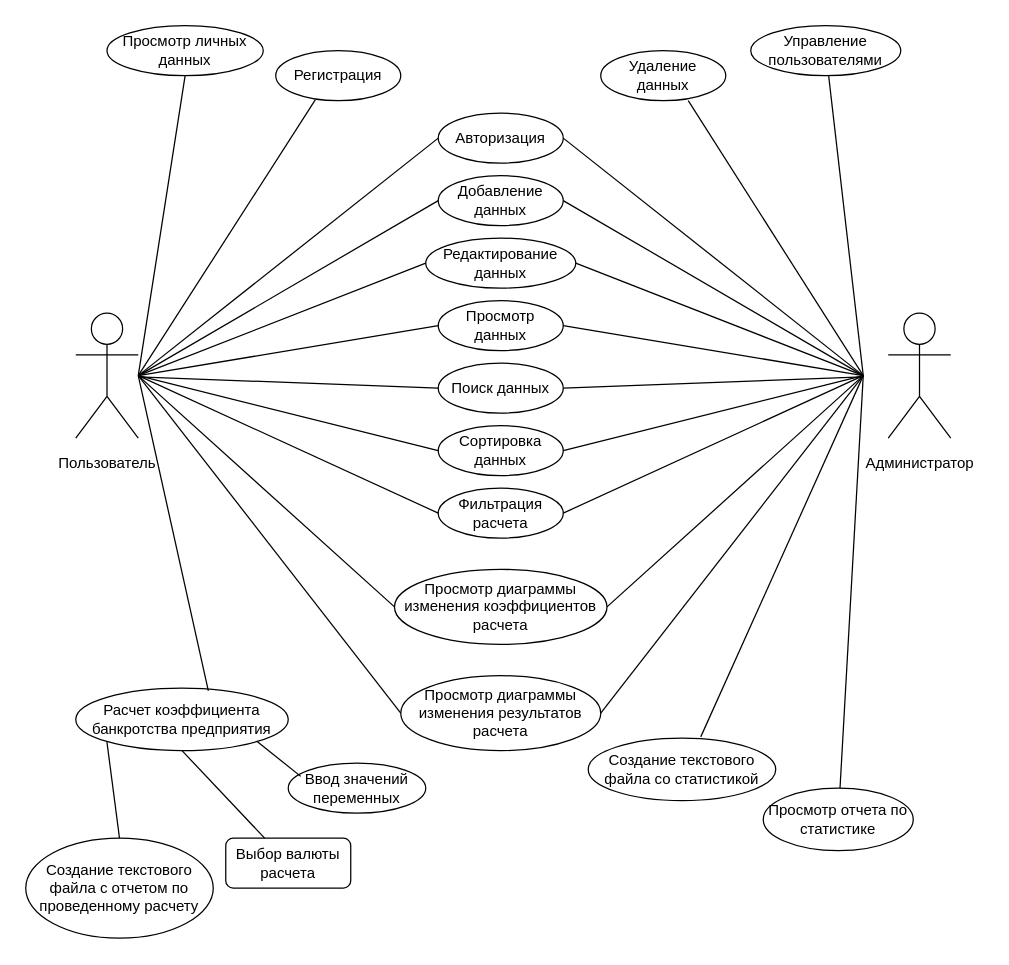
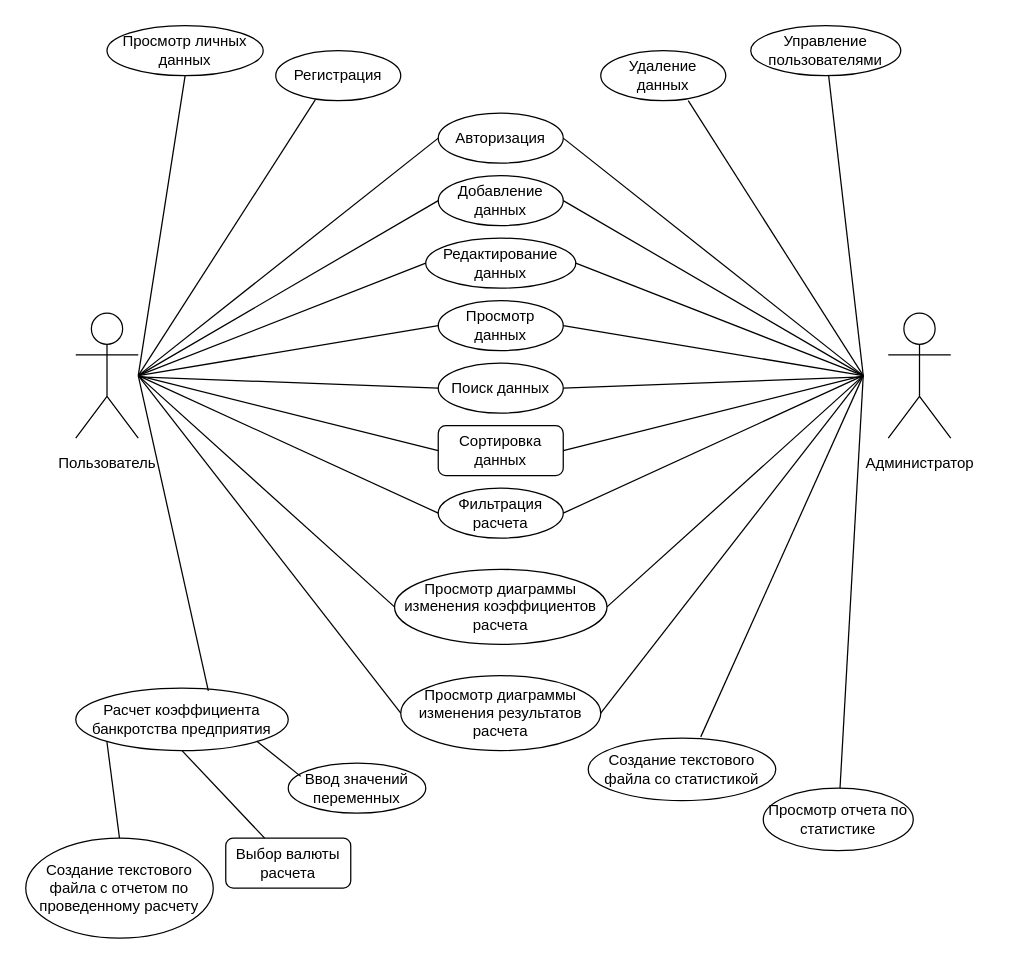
  <mxCell id="0" />
  <mxCell id="1" parent="0" />
  <mxCell id="2" value="Actor" style="shape=umlActor;verticalLabelPosition=bottom;verticalAlign=top;html=1;outlineConnect=0;shadow=0;noLabel=1;fontColor=none;" vertex="1" parent="1"><mxGeometry x="710" y="250" width="50" height="100" as="geometry" /></mxCell>
  <mxCell id="3" value="Пользователь" style="text;html=1;align=center;verticalAlign=middle;resizable=0;points=[];autosize=1;fontFamily=Helvetica;fontColor=none;" vertex="1" parent="1"><mxGeometry x="40" y="360" width="90" height="20" as="geometry" /></mxCell>
  <mxCell id="4" value="Администратор" style="text;html=1;align=center;verticalAlign=middle;resizable=0;points=[];autosize=1;fontFamily=Helvetica;fontColor=none;" vertex="1" parent="1"><mxGeometry x="685" y="360" width="100" height="20" as="geometry" /></mxCell>
  <mxCell id="5" value="Авторизация" style="ellipse;whiteSpace=wrap;html=1;shadow=0;fillColor=#ffffff;gradientColor=none;fontFamily=Helvetica;fontColor=none;" vertex="1" parent="1"><mxGeometry x="350" y="90" width="100" height="40" as="geometry" /></mxCell>
  <mxCell id="6" value="Регистрация" style="ellipse;whiteSpace=wrap;html=1;shadow=0;fillColor=#ffffff;gradientColor=none;fontFamily=Helvetica;fontColor=none;" vertex="1" parent="1"><mxGeometry x="220" y="40" width="100" height="40" as="geometry" /></mxCell>
  <mxCell id="7" value="Добавление&lt;br&gt;данных" style="ellipse;whiteSpace=wrap;html=1;shadow=0;fillColor=#ffffff;gradientColor=none;fontFamily=Helvetica;fontColor=none;" vertex="1" parent="1"><mxGeometry x="350" y="140" width="100" height="40" as="geometry" /></mxCell>
  <mxCell id="8" value="Редактирование&lt;br&gt;данных" style="ellipse;whiteSpace=wrap;html=1;shadow=0;fillColor=#ffffff;gradientColor=none;fontFamily=Helvetica;fontColor=none;" vertex="1" parent="1"><mxGeometry x="340" y="190" width="120" height="40" as="geometry" /></mxCell>
  <mxCell id="9" value="Просмотр&lt;br&gt;данных" style="ellipse;whiteSpace=wrap;html=1;shadow=0;fillColor=#ffffff;gradientColor=none;fontFamily=Helvetica;fontColor=none;" vertex="1" parent="1"><mxGeometry x="350" y="240" width="100" height="40" as="geometry" /></mxCell>
  <mxCell id="10" value="Удаление&lt;br&gt;данных" style="ellipse;whiteSpace=wrap;html=1;shadow=0;fillColor=#ffffff;gradientColor=none;fontFamily=Helvetica;fontColor=none;" vertex="1" parent="1"><mxGeometry x="480" y="40" width="100" height="40" as="geometry" /></mxCell>
  <mxCell id="11" value="Поиск данных" style="ellipse;whiteSpace=wrap;html=1;shadow=0;fillColor=#ffffff;gradientColor=none;fontFamily=Helvetica;fontColor=none;" vertex="1" parent="1"><mxGeometry x="350" y="290" width="100" height="40" as="geometry" /></mxCell>
- <mxCell id="12" value="Сортировка&lt;br&gt;данных" style="ellipse;whiteSpace=wrap;html=1;shadow=0;fillColor=#ffffff;gradientColor=none;fontFamily=Helvetica;fontColor=none;" vertex="1" parent="1"><mxGeometry x="350" y="340" width="100" height="40" as="geometry" /></mxCell>
+ <mxCell id="12" value="Сортировка&lt;br&gt;данных" style="whiteSpace=wrap;html=1;shadow=0;fillColor=#ffffff;gradientColor=none;fontFamily=Helvetica;fontColor=none;rounded=1;" vertex="1" parent="1"><mxGeometry x="350" y="340" width="100" height="40" as="geometry" /></mxCell>
  <mxCell id="13" value="Фильтрация&lt;br&gt;расчета" style="ellipse;whiteSpace=wrap;html=1;shadow=0;fillColor=#ffffff;gradientColor=none;fontFamily=Helvetica;fontColor=none;" vertex="1" parent="1"><mxGeometry x="350" y="390" width="100" height="40" as="geometry" /></mxCell>
  <mxCell id="14" value="Управление пользователями" style="ellipse;whiteSpace=wrap;html=1;shadow=0;fillColor=#ffffff;gradientColor=none;fontFamily=Helvetica;fontColor=none;" vertex="1" parent="1"><mxGeometry x="600" y="20" width="120" height="40" as="geometry" /></mxCell>
  <mxCell id="15" value="Просмотр отчета по статистике" style="ellipse;whiteSpace=wrap;html=1;shadow=0;fillColor=#ffffff;gradientColor=none;fontFamily=Helvetica;fontColor=none;" vertex="1" parent="1"><mxGeometry x="610" y="630" width="120" height="50" as="geometry" /></mxCell>
  <mxCell id="16" value="Создание текстового файла со статистикой" style="ellipse;whiteSpace=wrap;html=1;shadow=0;fillColor=#ffffff;gradientColor=none;fontFamily=Helvetica;fontColor=none;" vertex="1" parent="1"><mxGeometry x="470" y="590" width="150" height="50" as="geometry" /></mxCell>
  <mxCell id="17" value="Просмотр личных данных" style="ellipse;whiteSpace=wrap;html=1;shadow=0;fillColor=#ffffff;gradientColor=none;fontFamily=Helvetica;fontColor=none;" vertex="1" parent="1"><mxGeometry x="85" y="20" width="125" height="40" as="geometry" /></mxCell>
  <mxCell id="18" value="Создание текстового файла с отчетом по проведенному расчету" style="ellipse;whiteSpace=wrap;html=1;shadow=0;fillColor=#ffffff;gradientColor=none;fontFamily=Helvetica;fontColor=none;" vertex="1" parent="1"><mxGeometry x="20" y="670" width="150" height="80" as="geometry" /></mxCell>
  <mxCell id="19" value="Расчет коэффициента банкротства предприятия" style="ellipse;whiteSpace=wrap;html=1;shadow=0;fillColor=#ffffff;gradientColor=none;fontFamily=Helvetica;fontColor=none;" vertex="1" parent="1"><mxGeometry x="60" y="550" width="170" height="50" as="geometry" /></mxCell>
  <mxCell id="20" value="Ввод значений переменных" style="ellipse;whiteSpace=wrap;html=1;shadow=0;fillColor=#ffffff;gradientColor=none;fontFamily=Helvetica;fontColor=none;" vertex="1" parent="1"><mxGeometry x="230" y="610" width="110" height="40" as="geometry" /></mxCell>
  <mxCell id="21" value="Выбор валюты расчета" style="whiteSpace=wrap;html=1;shadow=0;fillColor=#ffffff;gradientColor=none;fontFamily=Helvetica;fontColor=none;rounded=1;" vertex="1" parent="1"><mxGeometry x="180" y="670" width="100" height="40" as="geometry" /></mxCell>
  <mxCell id="22" value="Просмотр диаграммы изменения коэффициентов расчета" style="ellipse;whiteSpace=wrap;html=1;shadow=0;fillColor=#ffffff;gradientColor=none;fontFamily=Helvetica;fontColor=none;" vertex="1" parent="1"><mxGeometry x="315" y="455" width="170" height="60" as="geometry" /></mxCell>
  <mxCell id="23" value="Просмотр диаграммы изменения результатов расчета" style="ellipse;whiteSpace=wrap;html=1;shadow=0;fillColor=#ffffff;gradientColor=none;fontFamily=Helvetica;fontColor=none;" vertex="1" parent="1"><mxGeometry x="320" y="540" width="160" height="60" as="geometry" /></mxCell>
  <mxCell id="24" value="Actor" style="shape=umlActor;verticalLabelPosition=bottom;verticalAlign=top;html=1;outlineConnect=0;shadow=0;noLabel=1;fontColor=none;" vertex="1" parent="1"><mxGeometry x="60" y="250" width="50" height="100" as="geometry" /></mxCell>
  <mxCell id="25" value="" style="endArrow=none;html=1;fontFamily=Helvetica;fontColor=none;entryX=0;entryY=0.5;entryDx=0;entryDy=0;" edge="1" parent="1" target="11"><mxGeometry width="50" height="50" relative="1" as="geometry"><mxPoint x="110" y="301" as="sourcePoint" /><mxPoint x="180" y="280" as="targetPoint" /></mxGeometry></mxCell>
  <mxCell id="26" value="" style="endArrow=none;html=1;fontFamily=Helvetica;fontColor=none;entryX=0;entryY=0.5;entryDx=0;entryDy=0;" edge="1" parent="1" target="9"><mxGeometry width="50" height="50" relative="1" as="geometry"><mxPoint x="110" y="300" as="sourcePoint" /><mxPoint x="360" y="320" as="targetPoint" /></mxGeometry></mxCell>
  <mxCell id="27" value="" style="endArrow=none;html=1;fontFamily=Helvetica;fontColor=none;entryX=0;entryY=0.5;entryDx=0;entryDy=0;" edge="1" parent="1" target="12"><mxGeometry width="50" height="50" relative="1" as="geometry"><mxPoint x="110" y="300" as="sourcePoint" /><mxPoint x="370" y="330" as="targetPoint" /></mxGeometry></mxCell>
  <mxCell id="28" value="" style="endArrow=none;html=1;fontFamily=Helvetica;fontColor=none;entryX=0;entryY=0.5;entryDx=0;entryDy=0;" edge="1" parent="1" target="8"><mxGeometry width="50" height="50" relative="1" as="geometry"><mxPoint x="110" y="300" as="sourcePoint" /><mxPoint x="380" y="340" as="targetPoint" /></mxGeometry></mxCell>
  <mxCell id="29" value="" style="endArrow=none;html=1;fontFamily=Helvetica;fontColor=none;entryX=0;entryY=0.5;entryDx=0;entryDy=0;" edge="1" parent="1" target="7"><mxGeometry width="50" height="50" relative="1" as="geometry"><mxPoint x="110" y="300" as="sourcePoint" /><mxPoint x="390" y="350" as="targetPoint" /></mxGeometry></mxCell>
  <mxCell id="30" value="" style="endArrow=none;html=1;fontFamily=Helvetica;fontColor=none;entryX=0;entryY=0.5;entryDx=0;entryDy=0;" edge="1" parent="1" target="13"><mxGeometry width="50" height="50" relative="1" as="geometry"><mxPoint x="110" y="300" as="sourcePoint" /><mxPoint x="400" y="360" as="targetPoint" /></mxGeometry></mxCell>
  <mxCell id="31" value="" style="endArrow=none;html=1;fontFamily=Helvetica;fontColor=none;entryX=0.316;entryY=0.985;entryDx=0;entryDy=0;entryPerimeter=0;" edge="1" parent="1" target="6"><mxGeometry width="50" height="50" relative="1" as="geometry"><mxPoint x="110" y="300" as="sourcePoint" /><mxPoint x="410" y="370" as="targetPoint" /></mxGeometry></mxCell>
  <mxCell id="32" value="" style="endArrow=none;html=1;fontFamily=Helvetica;fontColor=none;entryX=0;entryY=0.5;entryDx=0;entryDy=0;" edge="1" parent="1" target="5"><mxGeometry width="50" height="50" relative="1" as="geometry"><mxPoint x="110" y="300" as="sourcePoint" /><mxPoint x="420" y="380" as="targetPoint" /></mxGeometry></mxCell>
  <mxCell id="33" value="" style="endArrow=none;html=1;fontFamily=Helvetica;fontColor=none;entryX=0.5;entryY=1;entryDx=0;entryDy=0;" edge="1" parent="1" target="17"><mxGeometry width="50" height="50" relative="1" as="geometry"><mxPoint x="110" y="300" as="sourcePoint" /><mxPoint x="430" y="390" as="targetPoint" /></mxGeometry></mxCell>
  <mxCell id="34" value="" style="endArrow=none;html=1;fontFamily=Helvetica;fontColor=none;entryX=0;entryY=0.5;entryDx=0;entryDy=0;" edge="1" parent="1" target="22"><mxGeometry width="50" height="50" relative="1" as="geometry"><mxPoint x="110" y="300" as="sourcePoint" /><mxPoint x="440" y="400" as="targetPoint" /></mxGeometry></mxCell>
  <mxCell id="35" value="" style="endArrow=none;html=1;fontFamily=Helvetica;fontColor=none;entryX=0;entryY=0.5;entryDx=0;entryDy=0;" edge="1" parent="1" target="23"><mxGeometry width="50" height="50" relative="1" as="geometry"><mxPoint x="110" y="300" as="sourcePoint" /><mxPoint x="450" y="410" as="targetPoint" /></mxGeometry></mxCell>
  <mxCell id="36" value="" style="endArrow=none;html=1;fontFamily=Helvetica;fontColor=none;entryX=0.624;entryY=0.044;entryDx=0;entryDy=0;entryPerimeter=0;" edge="1" parent="1" target="19"><mxGeometry width="50" height="50" relative="1" as="geometry"><mxPoint x="110" y="300" as="sourcePoint" /><mxPoint x="160" y="540" as="targetPoint" /></mxGeometry></mxCell>
  <mxCell id="37" value="" style="endArrow=none;html=1;fontFamily=Helvetica;fontColor=none;entryX=0.091;entryY=0.265;entryDx=0;entryDy=0;entryPerimeter=0;exitX=1;exitY=1;exitDx=0;exitDy=0;" edge="1" parent="1" source="19" target="20"><mxGeometry width="50" height="50" relative="1" as="geometry"><mxPoint x="230" y="420.943" as="sourcePoint" /><mxPoint x="470" y="430" as="targetPoint" /></mxGeometry></mxCell>
  <mxCell id="38" value="" style="endArrow=none;html=1;fontFamily=Helvetica;fontColor=none;exitX=0.5;exitY=1;exitDx=0;exitDy=0;" edge="1" parent="1" source="19" target="21"><mxGeometry width="50" height="50" relative="1" as="geometry"><mxPoint x="240" y="430.943" as="sourcePoint" /><mxPoint x="480" y="440" as="targetPoint" /></mxGeometry></mxCell>
  <mxCell id="39" value="" style="endArrow=none;html=1;fontFamily=Helvetica;fontColor=none;entryX=0.5;entryY=0;entryDx=0;entryDy=0;exitX=0;exitY=1;exitDx=0;exitDy=0;" edge="1" parent="1" source="19" target="18"><mxGeometry width="50" height="50" relative="1" as="geometry"><mxPoint x="250" y="440.943" as="sourcePoint" /><mxPoint x="490" y="450" as="targetPoint" /></mxGeometry></mxCell>
  <mxCell id="40" value="" style="endArrow=none;html=1;fontFamily=Helvetica;fontColor=none;exitX=1;exitY=0.5;exitDx=0;exitDy=0;" edge="1" parent="1" source="11"><mxGeometry width="50" height="50" relative="1" as="geometry"><mxPoint x="260" y="450.943" as="sourcePoint" /><mxPoint x="690" y="301" as="targetPoint" /></mxGeometry></mxCell>
  <mxCell id="41" value="" style="endArrow=none;html=1;fontFamily=Helvetica;fontColor=none;exitX=1;exitY=0.5;exitDx=0;exitDy=0;" edge="1" parent="1" source="12"><mxGeometry width="50" height="50" relative="1" as="geometry"><mxPoint x="460" y="320" as="sourcePoint" /><mxPoint x="690" y="300" as="targetPoint" /></mxGeometry></mxCell>
  <mxCell id="42" value="" style="endArrow=none;html=1;fontFamily=Helvetica;fontColor=none;" edge="1" parent="1"><mxGeometry width="50" height="50" relative="1" as="geometry"><mxPoint x="450" y="260" as="sourcePoint" /><mxPoint x="690" y="300" as="targetPoint" /></mxGeometry></mxCell>
  <mxCell id="43" value="" style="endArrow=none;html=1;fontFamily=Helvetica;fontColor=none;exitX=1;exitY=0.5;exitDx=0;exitDy=0;" edge="1" parent="1" source="8"><mxGeometry width="50" height="50" relative="1" as="geometry"><mxPoint x="480" y="340" as="sourcePoint" /><mxPoint x="690" y="300" as="targetPoint" /></mxGeometry></mxCell>
  <mxCell id="44" value="" style="endArrow=none;html=1;fontFamily=Helvetica;fontColor=none;exitX=1;exitY=0.5;exitDx=0;exitDy=0;" edge="1" parent="1" source="7"><mxGeometry width="50" height="50" relative="1" as="geometry"><mxPoint x="490" y="350" as="sourcePoint" /><mxPoint x="690" y="300" as="targetPoint" /></mxGeometry></mxCell>
  <mxCell id="45" value="" style="endArrow=none;html=1;fontFamily=Helvetica;fontColor=none;exitX=1;exitY=0.5;exitDx=0;exitDy=0;" edge="1" parent="1" source="5"><mxGeometry width="50" height="50" relative="1" as="geometry"><mxPoint x="500" y="360" as="sourcePoint" /><mxPoint x="690" y="300" as="targetPoint" /></mxGeometry></mxCell>
  <mxCell id="46" value="" style="endArrow=none;html=1;fontFamily=Helvetica;fontColor=none;exitX=0.7;exitY=1;exitDx=0;exitDy=0;exitPerimeter=0;" edge="1" parent="1" source="10"><mxGeometry width="50" height="50" relative="1" as="geometry"><mxPoint x="510" y="370" as="sourcePoint" /><mxPoint x="690" y="300" as="targetPoint" /></mxGeometry></mxCell>
  <mxCell id="47" value="" style="endArrow=none;html=1;fontFamily=Helvetica;fontColor=none;" edge="1" parent="1" source="14"><mxGeometry width="50" height="50" relative="1" as="geometry"><mxPoint x="520" y="380" as="sourcePoint" /><mxPoint x="690" y="300" as="targetPoint" /></mxGeometry></mxCell>
  <mxCell id="48" value="" style="endArrow=none;html=1;fontFamily=Helvetica;fontColor=none;exitX=1;exitY=0.5;exitDx=0;exitDy=0;" edge="1" parent="1" source="13"><mxGeometry width="50" height="50" relative="1" as="geometry"><mxPoint x="530" y="390" as="sourcePoint" /><mxPoint x="690" y="300" as="targetPoint" /></mxGeometry></mxCell>
  <mxCell id="49" value="" style="endArrow=none;html=1;fontFamily=Helvetica;fontColor=none;exitX=1;exitY=0.5;exitDx=0;exitDy=0;" edge="1" parent="1" source="22"><mxGeometry width="50" height="50" relative="1" as="geometry"><mxPoint x="540" y="400" as="sourcePoint" /><mxPoint x="690" y="300" as="targetPoint" /></mxGeometry></mxCell>
  <mxCell id="50" value="" style="endArrow=none;html=1;fontFamily=Helvetica;fontColor=none;exitX=1;exitY=0.5;exitDx=0;exitDy=0;" edge="1" parent="1" source="23"><mxGeometry width="50" height="50" relative="1" as="geometry"><mxPoint x="550" y="410" as="sourcePoint" /><mxPoint x="690" y="300" as="targetPoint" /></mxGeometry></mxCell>
  <mxCell id="51" value="" style="endArrow=none;html=1;fontFamily=Helvetica;fontColor=none;exitX=0.6;exitY=-0.02;exitDx=0;exitDy=0;exitPerimeter=0;" edge="1" parent="1" source="16"><mxGeometry width="50" height="50" relative="1" as="geometry"><mxPoint x="560" y="420" as="sourcePoint" /><mxPoint x="690" y="300" as="targetPoint" /></mxGeometry></mxCell>
  <mxCell id="52" value="" style="endArrow=none;html=1;fontFamily=Helvetica;fontColor=none;" edge="1" parent="1" source="15"><mxGeometry width="50" height="50" relative="1" as="geometry"><mxPoint x="570" y="430" as="sourcePoint" /><mxPoint x="690" y="300" as="targetPoint" /></mxGeometry></mxCell>
